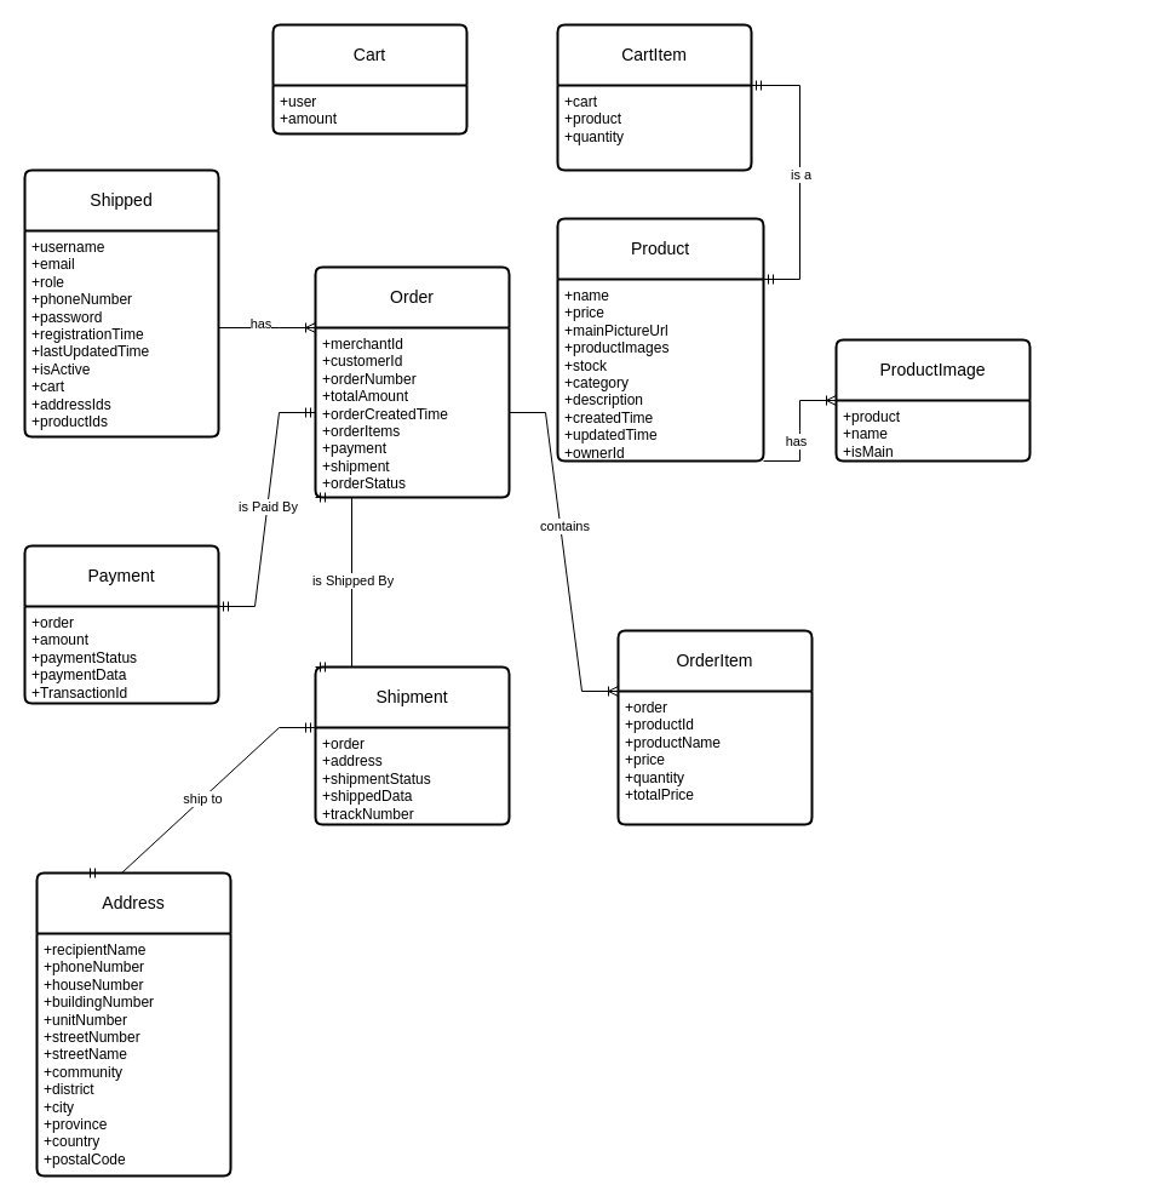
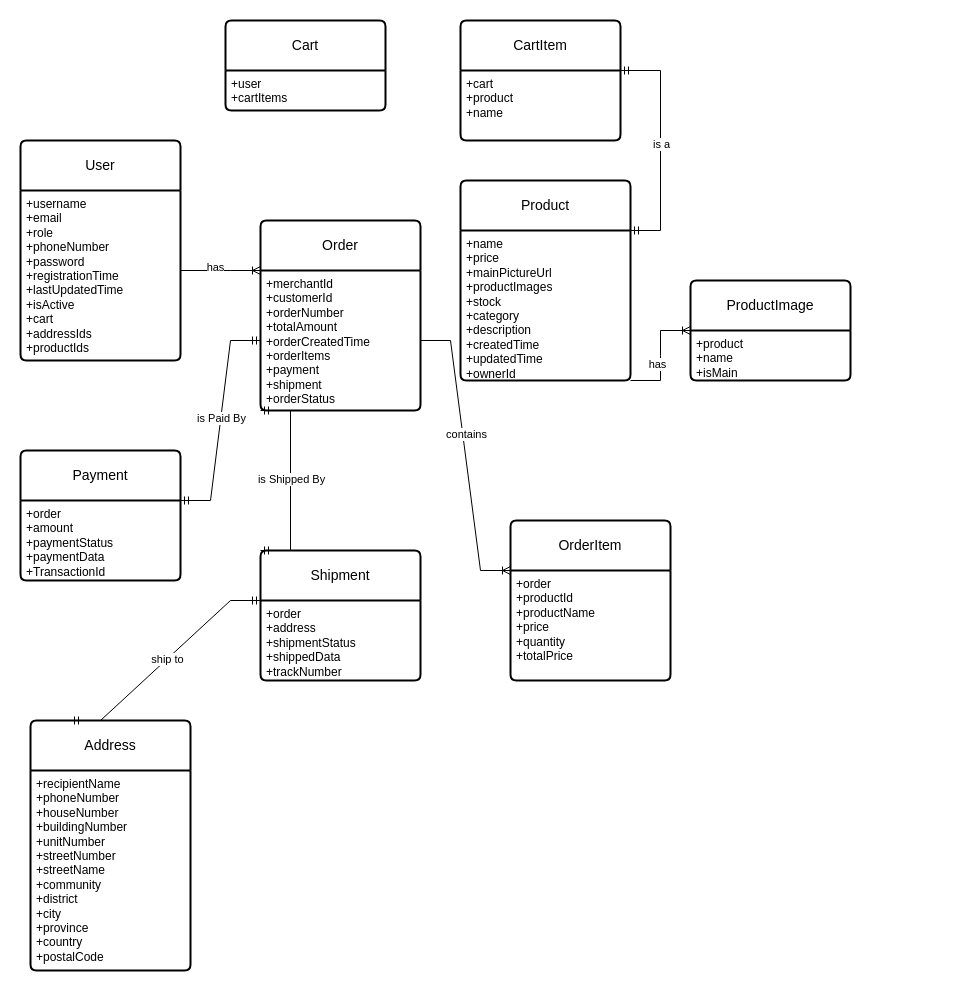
  <mxCell id="0" />
  <mxCell id="1" parent="0" />
- <mxCell id="2" value="Shipped" style="swimlane;childLayout=stackLayout;horizontal=1;startSize=50;horizontalStack=0;rounded=1;fontSize=14;fontStyle=0;strokeWidth=2;resizeParent=0;resizeLast=1;shadow=0;dashed=0;align=center;arcSize=4;whiteSpace=wrap;html=1;spacingBottom=0;" vertex="1" parent="1"><mxGeometry x="20" y="140" width="160" height="220" as="geometry" /></mxCell>
+ <mxCell id="2" value="User" style="swimlane;childLayout=stackLayout;horizontal=1;startSize=50;horizontalStack=0;rounded=1;fontSize=14;fontStyle=0;strokeWidth=2;resizeParent=0;resizeLast=1;shadow=0;dashed=0;align=center;arcSize=4;whiteSpace=wrap;html=1;spacingBottom=0;" vertex="1" parent="1"><mxGeometry x="20" y="140" width="160" height="220" as="geometry" /></mxCell>
  <mxCell id="3" value="+username&lt;br&gt;+email&lt;div&gt;+role&lt;br&gt;+phoneNumber&lt;div&gt;+password&lt;/div&gt;&lt;div&gt;+registrationTime&lt;/div&gt;&lt;div&gt;+lastUpdatedTime&lt;/div&gt;&lt;div&gt;+isActive&lt;/div&gt;&lt;div&gt;+cart&lt;/div&gt;&lt;div&gt;+addressIds&lt;/div&gt;&lt;div&gt;+productIds&lt;/div&gt;&lt;div&gt;&lt;br&gt;&lt;/div&gt;&lt;div&gt;&lt;br&gt;&lt;/div&gt;&lt;div&gt;&lt;br&gt;&lt;/div&gt;&lt;div&gt;&lt;br&gt;&lt;/div&gt;&lt;div&gt;&lt;br&gt;&lt;/div&gt;&lt;div&gt;&lt;br&gt;&lt;/div&gt;&lt;/div&gt;" style="align=left;strokeColor=none;fillColor=none;spacingLeft=4;fontSize=12;verticalAlign=top;resizable=0;rotatable=0;part=1;html=1;" vertex="1" parent="2"><mxGeometry y="50" width="160" height="170" as="geometry" /></mxCell>
  <mxCell id="4" value="Cart" style="swimlane;childLayout=stackLayout;horizontal=1;startSize=50;horizontalStack=0;rounded=1;fontSize=14;fontStyle=0;strokeWidth=2;resizeParent=0;resizeLast=1;shadow=0;dashed=0;align=center;arcSize=4;whiteSpace=wrap;html=1;" vertex="1" parent="1"><mxGeometry x="225" y="20" width="160" height="90" as="geometry" /></mxCell>
- <mxCell id="5" value="&lt;div&gt;+user&lt;/div&gt;+amount" style="align=left;strokeColor=none;fillColor=none;spacingLeft=4;fontSize=12;verticalAlign=top;resizable=0;rotatable=0;part=1;html=1;" vertex="1" parent="4"><mxGeometry y="50" width="160" height="40" as="geometry" /></mxCell>
+ <mxCell id="5" value="&lt;div&gt;+user&lt;/div&gt;+cartItems" style="align=left;strokeColor=none;fillColor=none;spacingLeft=4;fontSize=12;verticalAlign=top;resizable=0;rotatable=0;part=1;html=1;" vertex="1" parent="4"><mxGeometry y="50" width="160" height="40" as="geometry" /></mxCell>
  <mxCell id="6" value="Order" style="swimlane;childLayout=stackLayout;horizontal=1;startSize=50;horizontalStack=0;rounded=1;fontSize=14;fontStyle=0;strokeWidth=2;resizeParent=0;resizeLast=1;shadow=0;dashed=0;align=center;arcSize=4;whiteSpace=wrap;html=1;" vertex="1" parent="1"><mxGeometry x="260" y="220" width="160" height="190" as="geometry" /></mxCell>
  <mxCell id="7" value="+merchantId&lt;div&gt;+customerId&lt;/div&gt;&lt;div&gt;+orderNumber&lt;/div&gt;&lt;div&gt;+totalAmount&lt;/div&gt;&lt;div&gt;+orderCreatedTime&lt;/div&gt;&lt;div&gt;+orderItems&lt;/div&gt;&lt;div&gt;+payment&lt;/div&gt;&lt;div&gt;+shipment&lt;/div&gt;&lt;div&gt;+orderStatus&lt;/div&gt;" style="align=left;strokeColor=none;fillColor=none;spacingLeft=4;fontSize=12;verticalAlign=top;resizable=0;rotatable=0;part=1;html=1;" vertex="1" parent="6"><mxGeometry y="50" width="160" height="140" as="geometry" /></mxCell>
  <mxCell id="8" value="CartItem" style="swimlane;childLayout=stackLayout;horizontal=1;startSize=50;horizontalStack=0;rounded=1;fontSize=14;fontStyle=0;strokeWidth=2;resizeParent=0;resizeLast=1;shadow=0;dashed=0;align=center;arcSize=4;whiteSpace=wrap;html=1;" vertex="1" parent="1"><mxGeometry x="460" y="20" width="160" height="120" as="geometry" /></mxCell>
- <mxCell id="9" value="+cart&lt;br&gt;+product&lt;br&gt;+quantity" style="align=left;strokeColor=none;fillColor=none;spacingLeft=4;fontSize=12;verticalAlign=top;resizable=0;rotatable=0;part=1;html=1;" vertex="1" parent="8"><mxGeometry y="50" width="160" height="70" as="geometry" /></mxCell>
+ <mxCell id="9" value="+cart&lt;br&gt;+product&lt;br&gt;+name" style="align=left;strokeColor=none;fillColor=none;spacingLeft=4;fontSize=12;verticalAlign=top;resizable=0;rotatable=0;part=1;html=1;" vertex="1" parent="8"><mxGeometry y="50" width="160" height="70" as="geometry" /></mxCell>
  <mxCell id="10" value="OrderItem" style="swimlane;childLayout=stackLayout;horizontal=1;startSize=50;horizontalStack=0;rounded=1;fontSize=14;fontStyle=0;strokeWidth=2;resizeParent=0;resizeLast=1;shadow=0;dashed=0;align=center;arcSize=4;whiteSpace=wrap;html=1;" vertex="1" parent="1"><mxGeometry x="510" y="520" width="160" height="160" as="geometry" /></mxCell>
  <mxCell id="11" value="+order&lt;br&gt;+productId&lt;br&gt;+productName&lt;div&gt;+price&lt;/div&gt;&lt;div&gt;+quantity&lt;/div&gt;&lt;div&gt;+totalPrice&lt;/div&gt;" style="align=left;strokeColor=none;fillColor=none;spacingLeft=4;fontSize=12;verticalAlign=top;resizable=0;rotatable=0;part=1;html=1;" vertex="1" parent="10"><mxGeometry y="50" width="160" height="110" as="geometry" /></mxCell>
  <mxCell id="12" value="Payment" style="swimlane;childLayout=stackLayout;horizontal=1;startSize=50;horizontalStack=0;rounded=1;fontSize=14;fontStyle=0;strokeWidth=2;resizeParent=0;resizeLast=1;shadow=0;dashed=0;align=center;arcSize=4;whiteSpace=wrap;html=1;" vertex="1" parent="1"><mxGeometry x="20" y="450" width="160" height="130" as="geometry" /></mxCell>
  <mxCell id="13" value="+order&lt;br&gt;+amount&lt;br&gt;+paymentStatus&lt;div&gt;+paymentData&lt;/div&gt;&lt;div&gt;+TransactionId&lt;/div&gt;" style="align=left;strokeColor=none;fillColor=none;spacingLeft=4;fontSize=12;verticalAlign=top;resizable=0;rotatable=0;part=1;html=1;" vertex="1" parent="12"><mxGeometry y="50" width="160" height="80" as="geometry" /></mxCell>
  <mxCell id="14" value="Product" style="swimlane;childLayout=stackLayout;horizontal=1;startSize=50;horizontalStack=0;rounded=1;fontSize=14;fontStyle=0;strokeWidth=2;resizeParent=0;resizeLast=1;shadow=0;dashed=0;align=center;arcSize=4;whiteSpace=wrap;html=1;" vertex="1" parent="1"><mxGeometry x="460" y="180" width="170" height="200" as="geometry" /></mxCell>
  <mxCell id="15" value="+name&lt;div&gt;+price&lt;/div&gt;&lt;div&gt;+mainPictureUrl&lt;/div&gt;&lt;div&gt;+productImages&lt;/div&gt;&lt;div&gt;+stock&lt;/div&gt;&lt;div&gt;+category&lt;/div&gt;&lt;div&gt;+description&lt;/div&gt;&lt;div&gt;+createdTime&lt;/div&gt;&lt;div&gt;+updatedTime&lt;/div&gt;&lt;div&gt;+ownerId&lt;/div&gt;" style="align=left;strokeColor=none;fillColor=none;spacingLeft=4;fontSize=12;verticalAlign=top;resizable=0;rotatable=0;part=1;html=1;" vertex="1" parent="14"><mxGeometry y="50" width="170" height="150" as="geometry" /></mxCell>
  <mxCell id="16" value="ProductImage" style="swimlane;childLayout=stackLayout;horizontal=1;startSize=50;horizontalStack=0;rounded=1;fontSize=14;fontStyle=0;strokeWidth=2;resizeParent=0;resizeLast=1;shadow=0;dashed=0;align=center;arcSize=4;whiteSpace=wrap;html=1;" vertex="1" parent="1"><mxGeometry x="690" y="280" width="160" height="100" as="geometry" /></mxCell>
  <mxCell id="17" value="+product&lt;div&gt;+name&lt;/div&gt;&lt;div&gt;+isMain&lt;/div&gt;" style="align=left;strokeColor=none;fillColor=none;spacingLeft=4;fontSize=12;verticalAlign=top;resizable=0;rotatable=0;part=1;html=1;" vertex="1" parent="16"><mxGeometry y="50" width="160" height="50" as="geometry" /></mxCell>
  <mxCell id="18" value="Shipment" style="swimlane;childLayout=stackLayout;horizontal=1;startSize=50;horizontalStack=0;rounded=1;fontSize=14;fontStyle=0;strokeWidth=2;resizeParent=0;resizeLast=1;shadow=0;dashed=0;align=center;arcSize=4;whiteSpace=wrap;html=1;" vertex="1" parent="1"><mxGeometry x="260" y="550" width="160" height="130" as="geometry" /></mxCell>
  <mxCell id="19" value="+order&lt;div&gt;+address&lt;/div&gt;&lt;div&gt;+shipmentStatus&lt;/div&gt;&lt;div&gt;+shippedData&lt;/div&gt;&lt;div&gt;+trackNumber&lt;/div&gt;" style="align=left;strokeColor=none;fillColor=none;spacingLeft=4;fontSize=12;verticalAlign=top;resizable=0;rotatable=0;part=1;html=1;" vertex="1" parent="18"><mxGeometry y="50" width="160" height="80" as="geometry" /></mxCell>
  <mxCell id="20" value="Address" style="swimlane;childLayout=stackLayout;horizontal=1;startSize=50;horizontalStack=0;rounded=1;fontSize=14;fontStyle=0;strokeWidth=2;resizeParent=0;resizeLast=1;shadow=0;dashed=0;align=center;arcSize=4;whiteSpace=wrap;html=1;" vertex="1" parent="1"><mxGeometry x="30" y="720" width="160" height="250" as="geometry" /></mxCell>
  <mxCell id="21" value="+recipientName&lt;br&gt;+phoneNumber&lt;br&gt;+houseNumber&lt;div&gt;+buildingNumber&lt;/div&gt;&lt;div&gt;+unitNumber&lt;/div&gt;&lt;div&gt;+streetNumber&lt;/div&gt;&lt;div&gt;+streetName&lt;/div&gt;&lt;div&gt;+community&lt;/div&gt;&lt;div&gt;+district&lt;/div&gt;&lt;div&gt;+city&lt;/div&gt;&lt;div&gt;+province&lt;/div&gt;&lt;div&gt;+country&lt;/div&gt;&lt;div&gt;+postalCode&lt;/div&gt;" style="align=left;strokeColor=none;fillColor=none;spacingLeft=4;fontSize=12;verticalAlign=top;resizable=0;rotatable=0;part=1;html=1;" vertex="1" parent="20"><mxGeometry y="50" width="160" height="200" as="geometry" /></mxCell>
  <mxCell id="22" value="" style="edgeStyle=entityRelationEdgeStyle;fontSize=12;html=1;endArrow=ERoneToMany;rounded=0;entryX=0;entryY=0;entryDx=0;entryDy=0;exitX=1;exitY=0;exitDx=0;exitDy=0;" edge="1" parent="1" target="7"><mxGeometry width="100" height="100" relative="1" as="geometry"><mxPoint x="180" y="270" as="sourcePoint" /><mxPoint x="325" y="270" as="targetPoint" /><Array as="points"><mxPoint x="425" y="80" /><mxPoint x="315" y="280" /></Array></mxGeometry></mxCell>
  <mxCell id="23" value="has" style="edgeLabel;html=1;align=center;verticalAlign=middle;resizable=0;points=[];" vertex="1" connectable="0" parent="22"><mxGeometry x="-0.145" y="4" relative="1" as="geometry"><mxPoint as="offset" /></mxGeometry></mxCell>
  <mxCell id="24" value="" style="edgeStyle=entityRelationEdgeStyle;fontSize=12;html=1;endArrow=ERoneToMany;rounded=0;exitX=1;exitY=0.5;exitDx=0;exitDy=0;entryX=0;entryY=0;entryDx=0;entryDy=0;" edge="1" parent="1" source="7" target="11"><mxGeometry width="100" height="100" relative="1" as="geometry"><mxPoint x="190" y="280" as="sourcePoint" /><mxPoint x="560" y="480" as="targetPoint" /><Array as="points"><mxPoint x="435" y="90" /><mxPoint x="480" y="270" /><mxPoint x="570" y="280" /><mxPoint x="325" y="290" /></Array></mxGeometry></mxCell>
  <mxCell id="25" value="contains" style="edgeLabel;html=1;align=center;verticalAlign=middle;resizable=0;points=[];" vertex="1" connectable="0" parent="24"><mxGeometry x="-0.146" y="3" relative="1" as="geometry"><mxPoint as="offset" /></mxGeometry></mxCell>
  <mxCell id="26" value="" style="edgeStyle=entityRelationEdgeStyle;fontSize=12;html=1;endArrow=ERmandOne;startArrow=ERmandOne;rounded=0;entryX=0;entryY=0.5;entryDx=0;entryDy=0;exitX=1;exitY=0;exitDx=0;exitDy=0;" edge="1" parent="1" source="13" target="7"><mxGeometry width="100" height="100" relative="1" as="geometry"><mxPoint x="240" y="540" as="sourcePoint" /><mxPoint x="305" y="370" as="targetPoint" /><Array as="points"><mxPoint x="210" y="420" /><mxPoint x="265" y="390" /></Array></mxGeometry></mxCell>
  <mxCell id="27" value="is Paid By" style="edgeLabel;html=1;align=center;verticalAlign=middle;resizable=0;points=[];" vertex="1" connectable="0" parent="26"><mxGeometry x="0.02" relative="1" as="geometry"><mxPoint as="offset" /></mxGeometry></mxCell>
  <mxCell id="28" value="" style="edgeStyle=entityRelationEdgeStyle;fontSize=12;html=1;endArrow=ERmandOne;startArrow=ERmandOne;rounded=0;entryX=0;entryY=1;entryDx=0;entryDy=0;exitX=0;exitY=0;exitDx=0;exitDy=0;" edge="1" parent="1" source="18" target="7"><mxGeometry width="100" height="100" relative="1" as="geometry"><mxPoint x="395" y="550" as="sourcePoint" /><mxPoint x="520" y="400" as="targetPoint" /><Array as="points"><mxPoint x="425" y="450" /><mxPoint x="480" y="420" /></Array></mxGeometry></mxCell>
  <mxCell id="29" value="is Shipped By" style="edgeLabel;html=1;align=center;verticalAlign=middle;resizable=0;points=[];" vertex="1" connectable="0" parent="28"><mxGeometry x="0.02" relative="1" as="geometry"><mxPoint as="offset" /></mxGeometry></mxCell>
  <mxCell id="30" value="" style="edgeStyle=entityRelationEdgeStyle;fontSize=12;html=1;endArrow=ERmandOne;startArrow=ERmandOne;rounded=0;entryX=0;entryY=0;entryDx=0;entryDy=0;exitX=0.25;exitY=0;exitDx=0;exitDy=0;" edge="1" parent="1" source="20" target="19"><mxGeometry width="100" height="100" relative="1" as="geometry"><mxPoint x="60" y="760" as="sourcePoint" /><mxPoint x="190" y="620" as="targetPoint" /><Array as="points"><mxPoint x="295" y="660" /><mxPoint x="350" y="630" /></Array></mxGeometry></mxCell>
  <mxCell id="31" value="ship to" style="edgeLabel;html=1;align=center;verticalAlign=middle;resizable=0;points=[];" vertex="1" connectable="0" parent="30"><mxGeometry x="0.02" relative="1" as="geometry"><mxPoint as="offset" /></mxGeometry></mxCell>
  <mxCell id="32" value="" style="edgeStyle=entityRelationEdgeStyle;fontSize=12;html=1;endArrow=ERoneToMany;rounded=0;exitX=1;exitY=1;exitDx=0;exitDy=0;entryX=0;entryY=0.5;entryDx=0;entryDy=0;" edge="1" parent="1" source="15" target="16"><mxGeometry width="100" height="100" relative="1" as="geometry"><mxPoint x="630" y="230" as="sourcePoint" /><mxPoint x="690" y="280" as="targetPoint" /><Array as="points"><mxPoint x="875" y="40" /><mxPoint x="860" y="240" /><mxPoint x="765" y="240" /></Array></mxGeometry></mxCell>
  <mxCell id="33" value="has" style="edgeLabel;html=1;align=center;verticalAlign=middle;resizable=0;points=[];" vertex="1" connectable="0" parent="32"><mxGeometry x="-0.145" y="4" relative="1" as="geometry"><mxPoint as="offset" /></mxGeometry></mxCell>
  <mxCell id="34" value="" style="edgeStyle=entityRelationEdgeStyle;fontSize=12;html=1;endArrow=ERmandOne;startArrow=ERmandOne;rounded=0;entryX=1;entryY=0;entryDx=0;entryDy=0;" edge="1" parent="1" target="9"><mxGeometry width="100" height="100" relative="1" as="geometry"><mxPoint x="630" y="230" as="sourcePoint" /><mxPoint x="720" y="100" as="targetPoint" /><Array as="points"><mxPoint x="885" y="140" /><mxPoint x="650" y="150" /><mxPoint x="570" y="120" /><mxPoint x="940" y="110" /></Array></mxGeometry></mxCell>
  <mxCell id="35" value="is a" style="edgeLabel;html=1;align=center;verticalAlign=middle;resizable=0;points=[];" vertex="1" connectable="0" parent="34"><mxGeometry x="0.02" relative="1" as="geometry"><mxPoint as="offset" /></mxGeometry></mxCell>
